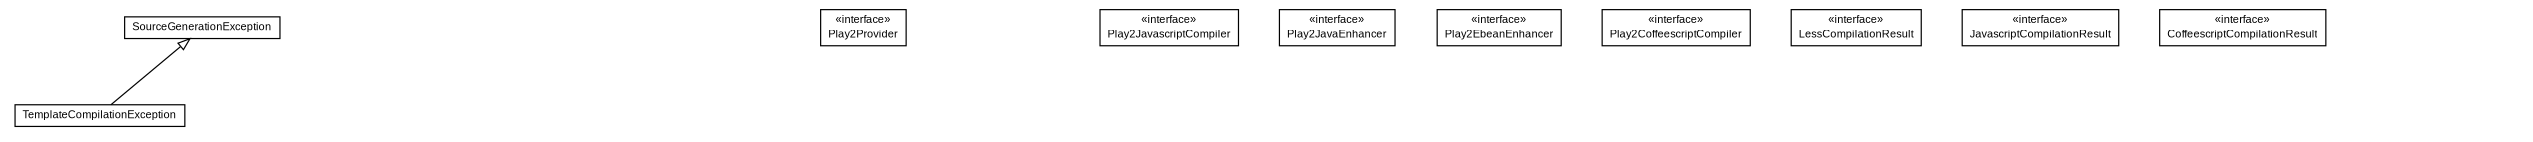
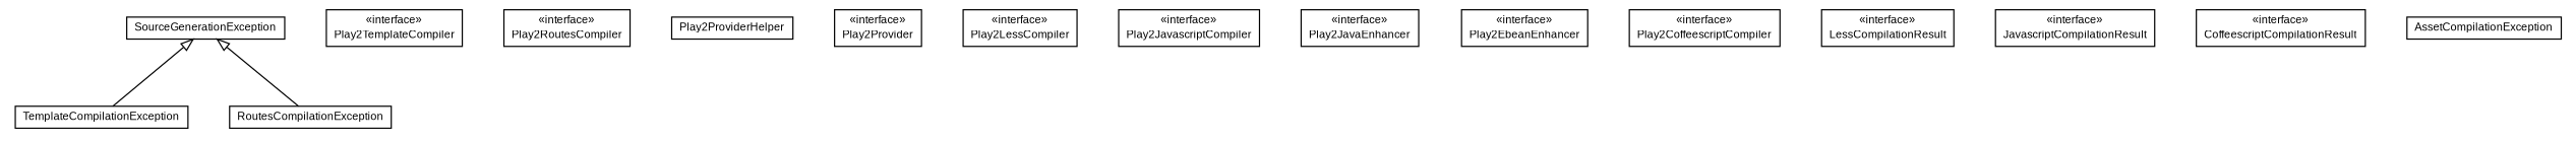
  digraph {
    nodesep=0.25
    ranksep=0.5
    node [fontcolor=black fontname=arial fontsize=9.0 shape=plaintext]
    edge [arrowtail=empty dir=back fontname=arial fontsize=10 headport=p labelfontname=arial labelfontsize=10 tailport=p]
    n1 [label=<<table title="com.google.code.play2.provider.api.TemplateCompilationException" border="0" cellborder="1" cellspacing="0" cellpadding="2" port="p" href="./TemplateCompilationException.html"> 		<tr><td><table border="0" cellspacing="0" cellpadding="1"> <tr><td align="center" balign="center"> TemplateCompilationException </td></tr> 		</table></td></tr> 		</table>>]
    n2 [label=<<table title="com.google.code.play2.provider.api.SourceGenerationException" border="0" cellborder="1" cellspacing="0" cellpadding="2" port="p" href="./SourceGenerationException.html"> 		<tr><td><table border="0" cellspacing="0" cellpadding="1"> <tr><td align="center" balign="center"> SourceGenerationException </td></tr> 		</table></td></tr> 		</table>>]
+   n3 [label=<<table title="com.google.code.play2.provider.api.RoutesCompilationException" border="0" cellborder="1" cellspacing="0" cellpadding="2" port="p" href="./RoutesCompilationException.html"> 		<tr><td><table border="0" cellspacing="0" cellpadding="1"> <tr><td align="center" balign="center"> RoutesCompilationException </td></tr> 		</table></td></tr> 		</table>>]
+   n4 [label=<<table title="com.google.code.play2.provider.api.Play2TemplateCompiler" border="0" cellborder="1" cellspacing="0" cellpadding="2" port="p" href="./Play2TemplateCompiler.html"> 		<tr><td><table border="0" cellspacing="0" cellpadding="1"> <tr><td align="center" balign="center"> &#171;interface&#187; </td></tr> <tr><td align="center" balign="center"> Play2TemplateCompiler </td></tr> 		</table></td></tr> 		</table>>]
+   n5 [label=<<table title="com.google.code.play2.provider.api.Play2RoutesCompiler" border="0" cellborder="1" cellspacing="0" cellpadding="2" port="p" href="./Play2RoutesCompiler.html"> 		<tr><td><table border="0" cellspacing="0" cellpadding="1"> <tr><td align="center" balign="center"> &#171;interface&#187; </td></tr> <tr><td align="center" balign="center"> Play2RoutesCompiler </td></tr> 		</table></td></tr> 		</table>>]
+   n6 [label=<<table title="com.google.code.play2.provider.api.Play2ProviderHelper" border="0" cellborder="1" cellspacing="0" cellpadding="2" port="p" href="./Play2ProviderHelper.html"> 		<tr><td><table border="0" cellspacing="0" cellpadding="1"> <tr><td align="center" balign="center"> Play2ProviderHelper </td></tr> 		</table></td></tr> 		</table>>]
    n7 [label=<<table title="com.google.code.play2.provider.api.Play2Provider" border="0" cellborder="1" cellspacing="0" cellpadding="2" port="p" href="./Play2Provider.html"> 		<tr><td><table border="0" cellspacing="0" cellpadding="1"> <tr><td align="center" balign="center"> &#171;interface&#187; </td></tr> <tr><td align="center" balign="center"> Play2Provider </td></tr> 		</table></td></tr> 		</table>>]
+   n8 [label=<<table title="com.google.code.play2.provider.api.Play2LessCompiler" border="0" cellborder="1" cellspacing="0" cellpadding="2" port="p" href="./Play2LessCompiler.html"> 		<tr><td><table border="0" cellspacing="0" cellpadding="1"> <tr><td align="center" balign="center"> &#171;interface&#187; </td></tr> <tr><td align="center" balign="center"> Play2LessCompiler </td></tr> 		</table></td></tr> 		</table>>]
    n9 [label=<<table title="com.google.code.play2.provider.api.Play2JavascriptCompiler" border="0" cellborder="1" cellspacing="0" cellpadding="2" port="p" href="./Play2JavascriptCompiler.html"> 		<tr><td><table border="0" cellspacing="0" cellpadding="1"> <tr><td align="center" balign="center"> &#171;interface&#187; </td></tr> <tr><td align="center" balign="center"> Play2JavascriptCompiler </td></tr> 		</table></td></tr> 		</table>>]
    n10 [label=<<table title="com.google.code.play2.provider.api.Play2JavaEnhancer" border="0" cellborder="1" cellspacing="0" cellpadding="2" port="p" href="./Play2JavaEnhancer.html"> 		<tr><td><table border="0" cellspacing="0" cellpadding="1"> <tr><td align="center" balign="center"> &#171;interface&#187; </td></tr> <tr><td align="center" balign="center"> Play2JavaEnhancer </td></tr> 		</table></td></tr> 		</table>>]
    n11 [label=<<table title="com.google.code.play2.provider.api.Play2EbeanEnhancer" border="0" cellborder="1" cellspacing="0" cellpadding="2" port="p" href="./Play2EbeanEnhancer.html"> 		<tr><td><table border="0" cellspacing="0" cellpadding="1"> <tr><td align="center" balign="center"> &#171;interface&#187; </td></tr> <tr><td align="center" balign="center"> Play2EbeanEnhancer </td></tr> 		</table></td></tr> 		</table>>]
    n12 [label=<<table title="com.google.code.play2.provider.api.Play2CoffeescriptCompiler" border="0" cellborder="1" cellspacing="0" cellpadding="2" port="p" href="./Play2CoffeescriptCompiler.html"> 		<tr><td><table border="0" cellspacing="0" cellpadding="1"> <tr><td align="center" balign="center"> &#171;interface&#187; </td></tr> <tr><td align="center" balign="center"> Play2CoffeescriptCompiler </td></tr> 		</table></td></tr> 		</table>>]
    n13 [label=<<table title="com.google.code.play2.provider.api.LessCompilationResult" border="0" cellborder="1" cellspacing="0" cellpadding="2" port="p" href="./LessCompilationResult.html"> 		<tr><td><table border="0" cellspacing="0" cellpadding="1"> <tr><td align="center" balign="center"> &#171;interface&#187; </td></tr> <tr><td align="center" balign="center"> LessCompilationResult </td></tr> 		</table></td></tr> 		</table>>]
    n14 [label=<<table title="com.google.code.play2.provider.api.JavascriptCompilationResult" border="0" cellborder="1" cellspacing="0" cellpadding="2" port="p" href="./JavascriptCompilationResult.html"> 		<tr><td><table border="0" cellspacing="0" cellpadding="1"> <tr><td align="center" balign="center"> &#171;interface&#187; </td></tr> <tr><td align="center" balign="center"> JavascriptCompilationResult </td></tr> 		</table></td></tr> 		</table>>]
    n15 [label=<<table title="com.google.code.play2.provider.api.CoffeescriptCompilationResult" border="0" cellborder="1" cellspacing="0" cellpadding="2" port="p" href="./CoffeescriptCompilationResult.html"> 		<tr><td><table border="0" cellspacing="0" cellpadding="1"> <tr><td align="center" balign="center"> &#171;interface&#187; </td></tr> <tr><td align="center" balign="center"> CoffeescriptCompilationResult </td></tr> 		</table></td></tr> 		</table>>]
+   n16 [label=<<table title="com.google.code.play2.provider.api.AssetCompilationException" border="0" cellborder="1" cellspacing="0" cellpadding="2" port="p" href="./AssetCompilationException.html"> 		<tr><td><table border="0" cellspacing="0" cellpadding="1"> <tr><td align="center" balign="center"> AssetCompilationException </td></tr> 		</table></td></tr> 		</table>>]
    n2 -> n1
+   n2 -> n3
  }
